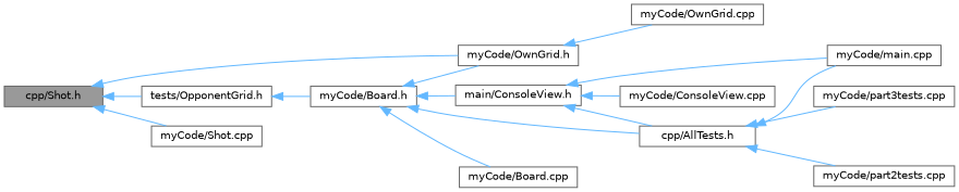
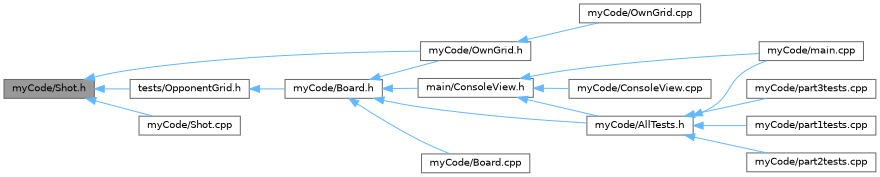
  digraph {
    rankdir=LR
    node [color=grey40 fillcolor=white fontname=Helvetica fontsize=10 shape=box style=filled]
    edge [color=steelblue1 dir=back fontname=Helvetica fontsize=10 labelfontname=Helvetica labelfontsize=10 style=solid]
-   n1 [color=gray40 fillcolor=grey60 fontcolor=black height=0.2 label="cpp/Shot.h" width=0.4]
+   n1 [color=gray40 fillcolor=grey60 fontcolor=black height=0.2 label="myCode/Shot.h" width=0.4]
    n2 [height=0.2 label="tests/OpponentGrid.h" width=0.4]
    n3 [height=0.2 label="myCode/OwnGrid.h" width=0.4]
    n4 [height=0.2 label="myCode/Shot.cpp" width=0.4]
    n5 [height=0.2 label="myCode/Board.h" width=0.4]
    n6 [height=0.2 label="myCode/OwnGrid.cpp" width=0.4]
-   n7 [height=0.2 label="cpp/AllTests.h" width=0.4]
+   n7 [height=0.2 label="myCode/AllTests.h" width=0.4]
    n8 [height=0.2 label="myCode/Board.cpp" width=0.4]
    n9 [height=0.2 label="main/ConsoleView.h" width=0.4]
    n10 [height=0.2 label="myCode/main.cpp" width=0.4]
+   n11 [height=0.2 label="myCode/part1tests.cpp" width=0.4]
    n12 [height=0.2 label="myCode/part2tests.cpp" width=0.4]
    n13 [height=0.2 label="myCode/part3tests.cpp" width=0.4]
    n14 [height=0.2 label="myCode/ConsoleView.cpp" width=0.4]
    n1 -> n2
    n1 -> n3
    n1 -> n4
    n2 -> n5
    n3 -> n6
    n5 -> n3
    n5 -> n7
    n5 -> n8
    n5 -> n9
    n7 -> n10
+   n7 -> n11
    n7 -> n12
    n7 -> n13
    n9 -> n7
    n9 -> n10
    n9 -> n14
  }
